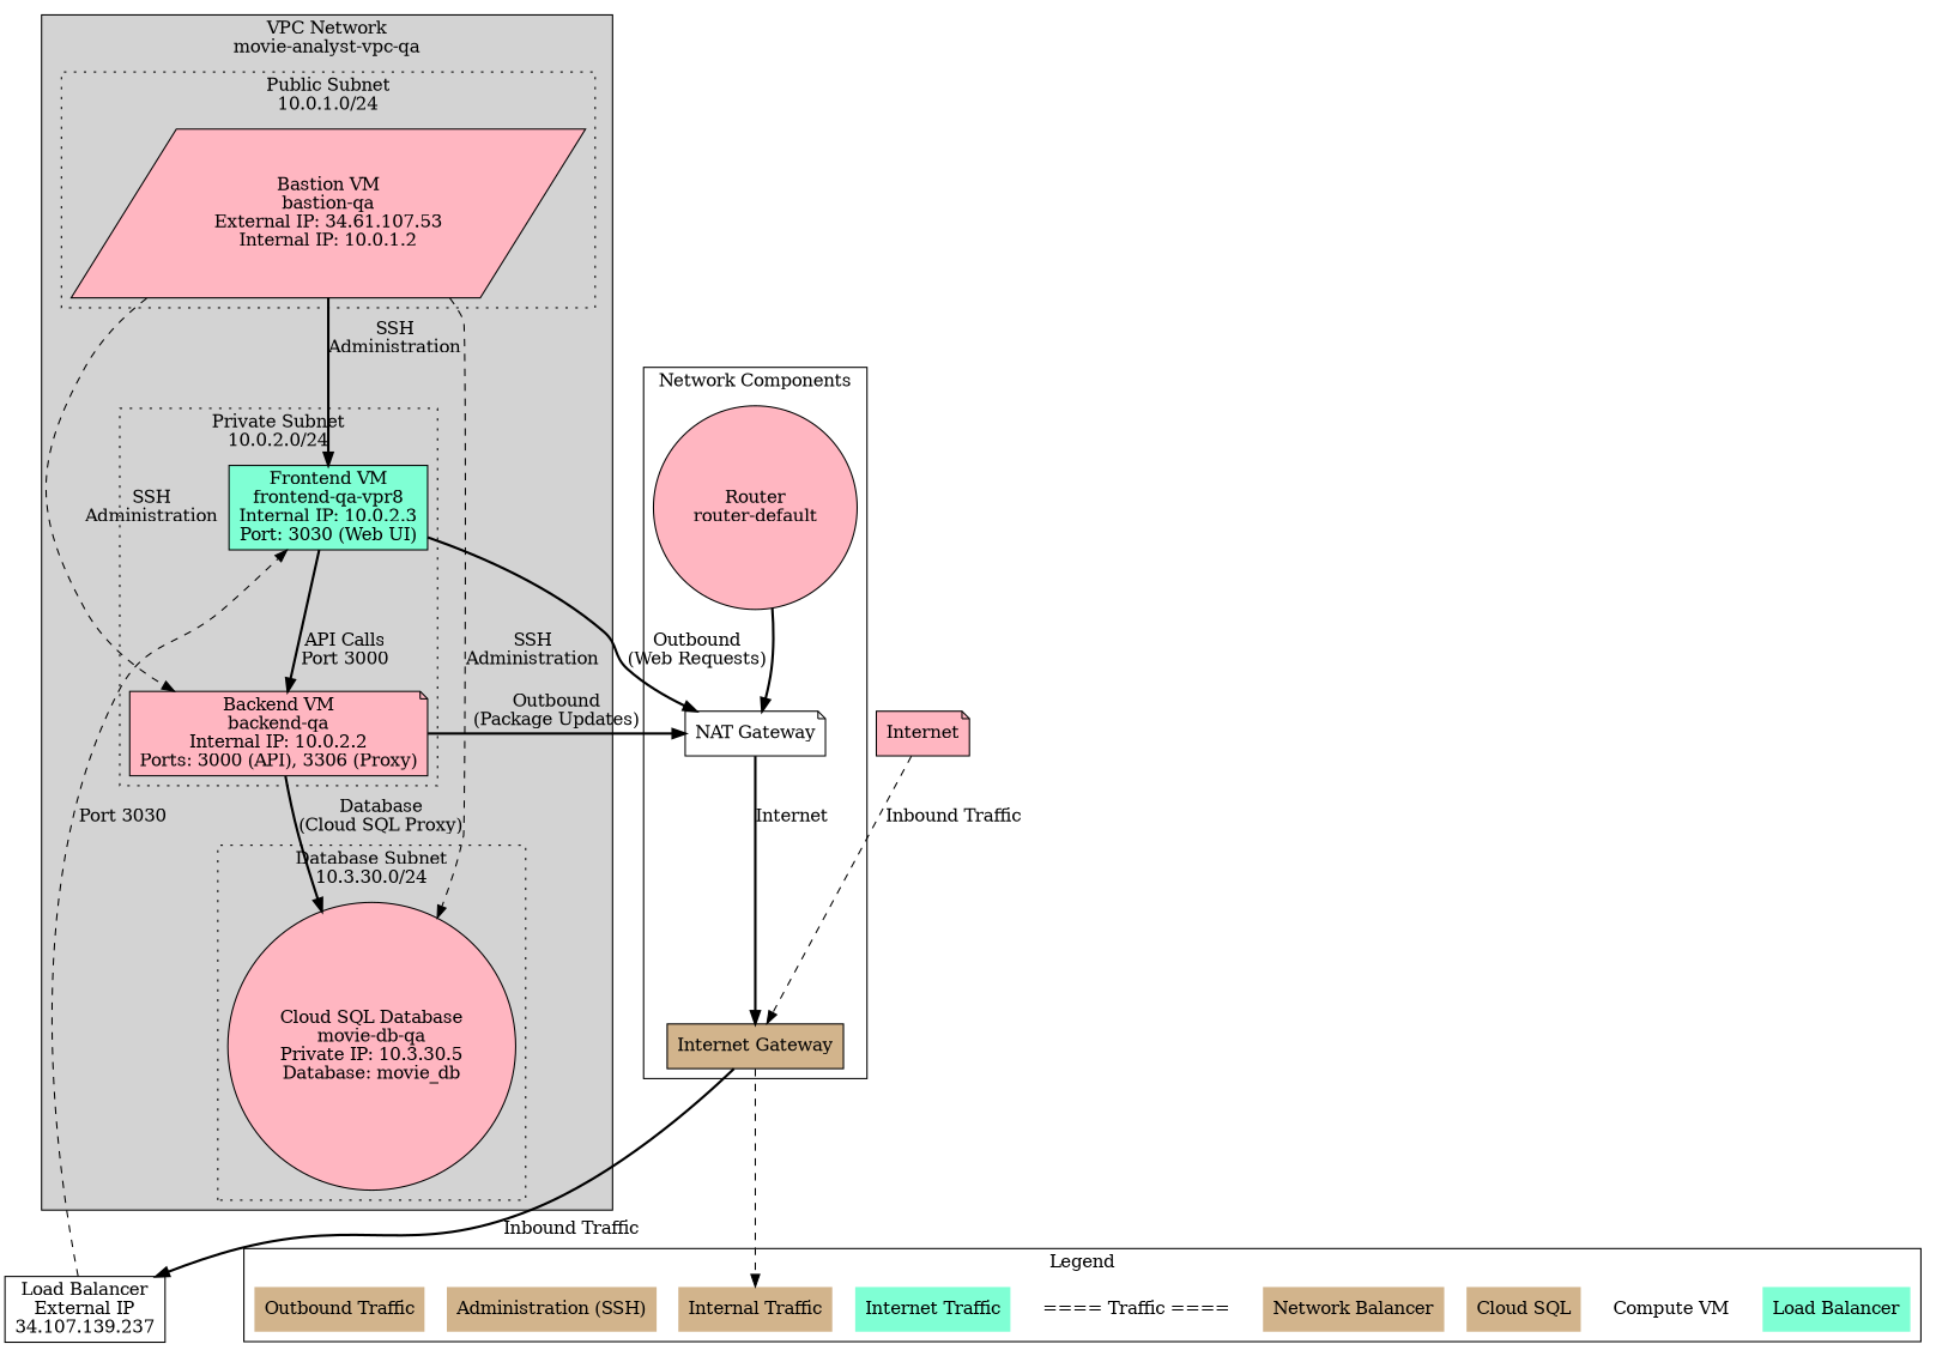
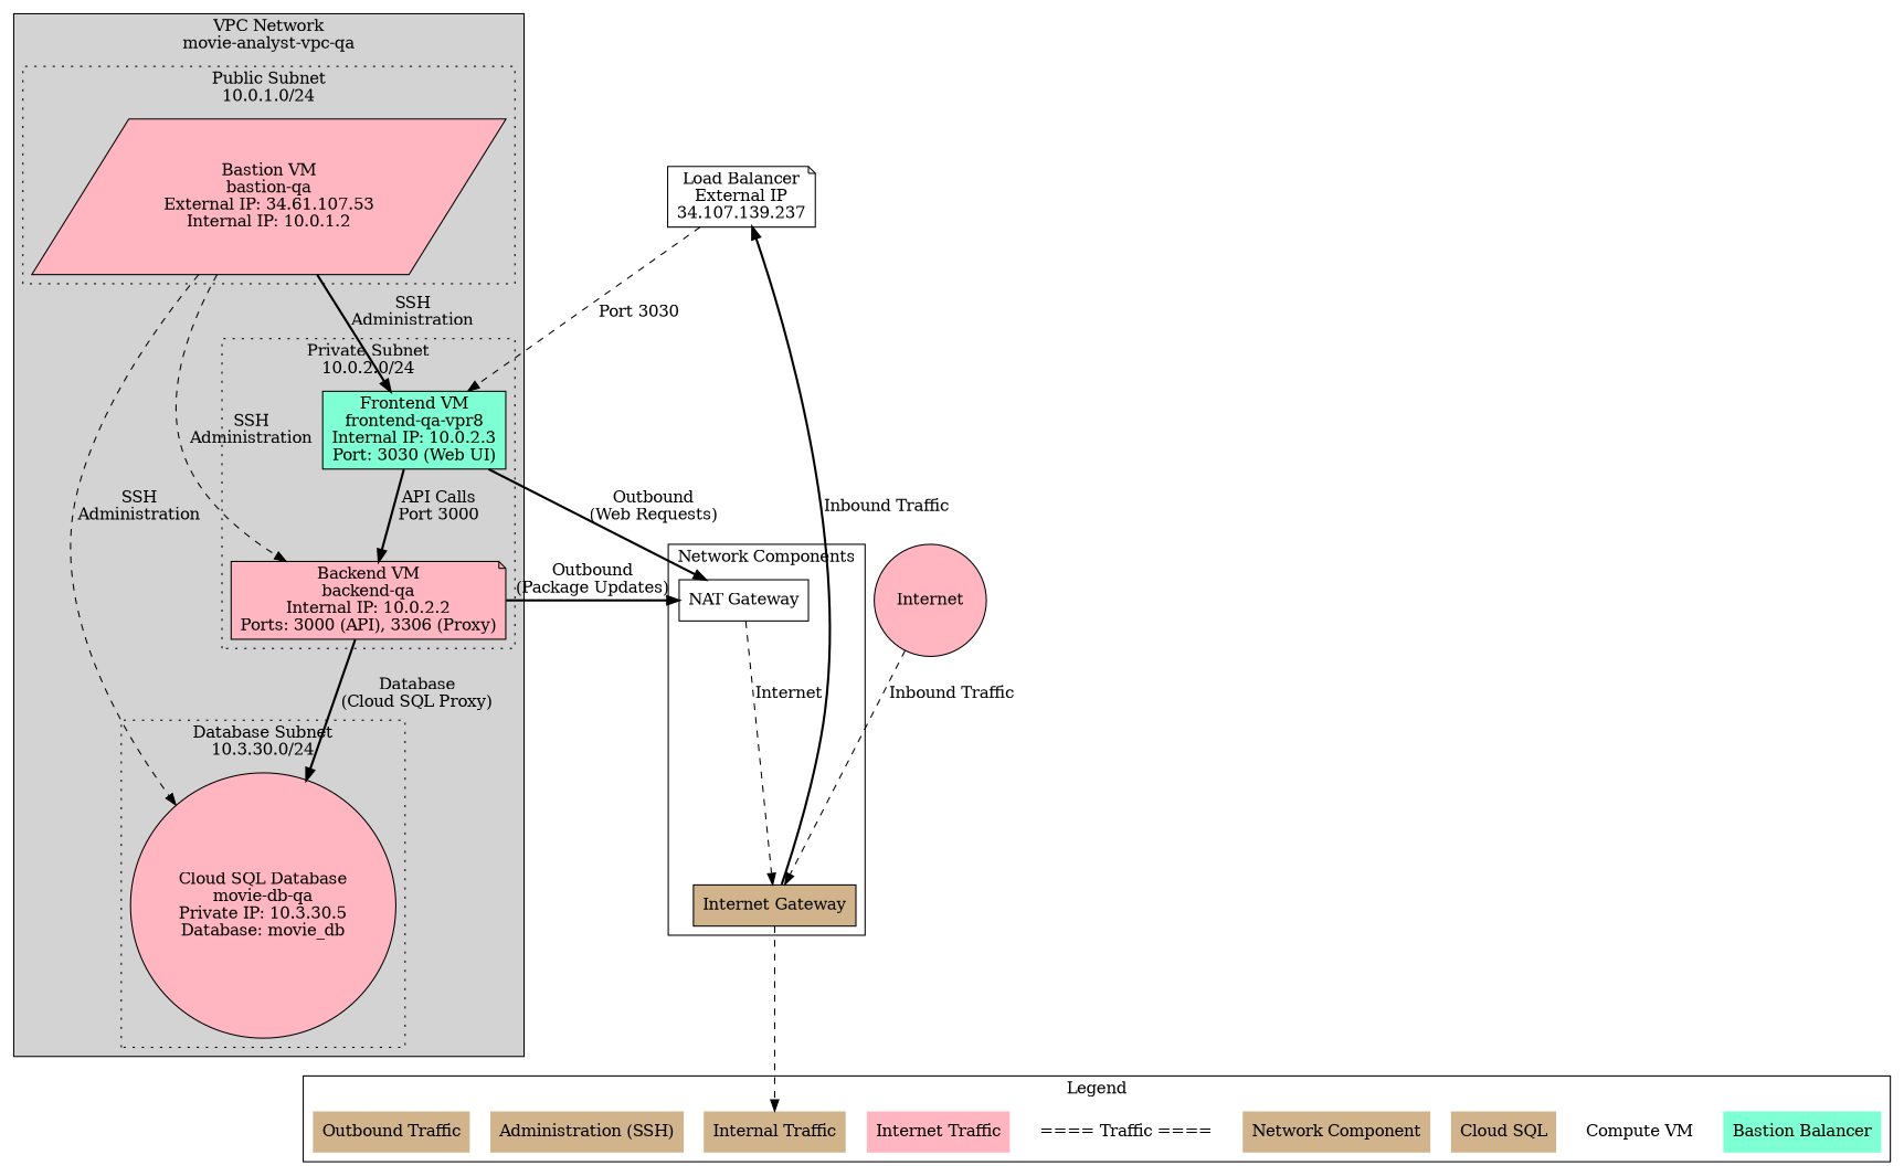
  digraph {
    rankdir=TB
    node [fillcolor=lightpink shape=plaintext style=filled]
    edge [style=bold]
    n1 [label="Bastion VM\nbastion-qa\nExternal IP: 34.61.107.53\nInternal IP: 10.0.1.2" shape=parallelogram]
    n2 [label="Backend VM\nbackend-qa\nInternal IP: 10.0.2.2\nPorts: 3000 (API), 3306 (Proxy)" shape=note]
    n3 [fillcolor=aquamarine label="Frontend VM\nfrontend-qa-vpr8\nInternal IP: 10.0.2.3\nPort: 3030 (Web UI)" shape=box]
    n4 [label="Cloud SQL Database\nmovie-db-qa\nPrivate IP: 10.3.30.5\nDatabase: movie_db" shape=circle]
    n5 [fillcolor=tan label="Internet Gateway" shape=box]
-   n6 [fillcolor=white label="NAT Gateway" shape=note]
-   n7 [label="Router\nrouter-default" shape=circle]
-   n8 [fillcolor=aquamarine label="Load Balancer"]
+   n6 [fillcolor=white label="NAT Gateway" shape=box]
+   n8 [fillcolor=aquamarine label="Bastion Balancer"]
    n9 [fillcolor=white label="Compute VM"]
    n10 [fillcolor=tan label="Cloud SQL"]
-   n11 [fillcolor=tan label="Network Balancer"]
+   n11 [fillcolor=tan label="Network Component"]
    n12 [fillcolor=white label="==== Traffic ===="]
-   n13 [fillcolor=aquamarine label="Internet Traffic"]
+   n13 [label="Internet Traffic"]
    n14 [fillcolor=tan label="Internal Traffic"]
    n15 [fillcolor=tan label="Administration (SSH)"]
    n16 [fillcolor=tan label="Outbound Traffic"]
-   n17 [fillcolor=white label="Load Balancer\nExternal IP\n34.107.139.237" shape=box]
-   n18 [label=Internet shape=note]
+   n17 [fillcolor=white label="Load Balancer\nExternal IP\n34.107.139.237" shape=note]
+   n18 [label=Internet shape=circle]
    subgraph cluster_1 {
      fillcolor=lightgray
      label="VPC Network\nmovie-analyst-vpc-qa"
      style=filled
      subgraph cluster_2 {
        fillcolor=lightyellow
        label="Public Subnet\n10.0.1.0/24"
        style=dotted
        n1
      }
      subgraph cluster_3 {
        fillcolor=lightgreen
        label="Private Subnet\n10.0.2.0/24"
        style=dotted
        n2
        n3
      }
      subgraph cluster_4 {
        fillcolor=lightcoral
        label="Database Subnet\n10.3.30.0/24"
        style=dotted
        n4
      }
    }
    subgraph cluster_5 {
      label="Network Components"
      style=solid
      n5
      n6
-     n7
    }
    subgraph cluster_6 {
      label=Legend
      style=solid
      n8
      n9
      n10
      n11
      n12
      n13
      n14
      n15
      n16
    }
    n1 -> n2 [label="SSH\nAdministration" style=dashed]
    n1 -> n3 [label="SSH\nAdministration"]
    n1 -> n4 [label="SSH\nAdministration" style=dashed]
    n2 -> n4 [label="Database\n(Cloud SQL Proxy)"]
    n2 -> n6 [label="Outbound\n(Package Updates)"]
    n3 -> n2 [label="API Calls\nPort 3000"]
    n3 -> n6 [label="Outbound\n(Web Requests)"]
    n5 -> n14 [style=dashed]
    n5 -> n17 [label="Inbound Traffic"]
-   n6 -> n5 [label=Internet]
-   n7 -> n6
+   n6 -> n5 [label=Internet style=dashed]
    n17 -> n3 [label="Port 3030" style=dashed]
    n18 -> n5 [label="Inbound Traffic" style=dashed]
  }
